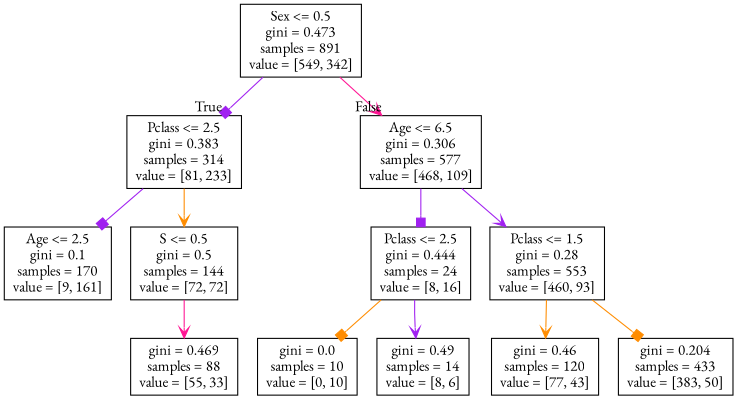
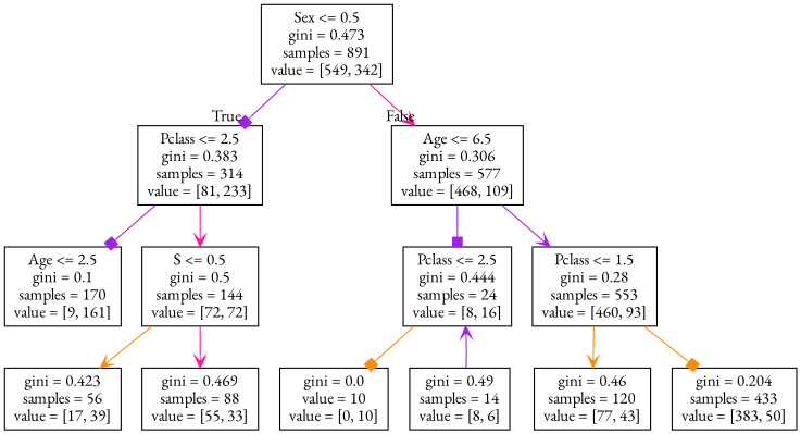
  digraph {
    fontname="EB Garamond"
    node [fontname="EB Garamond" shape=box]
    edge [arrowhead=vee color=purple fontname="EB Garamond"]
    n1 [label="Sex <= 0.5\ngini = 0.473\nsamples = 891\nvalue = [549, 342]"]
    n2 [label="Pclass <= 2.5\ngini = 0.383\nsamples = 314\nvalue = [81, 233]"]
    n3 [label="Age <= 6.5\ngini = 0.306\nsamples = 577\nvalue = [468, 109]"]
    n4 [label="Age <= 2.5\ngini = 0.1\nsamples = 170\nvalue = [9, 161]"]
    n5 [label="S <= 0.5\ngini = 0.5\nsamples = 144\nvalue = [72, 72]"]
    n6 [label="Pclass <= 2.5\ngini = 0.444\nsamples = 24\nvalue = [8, 16]"]
    n7 [label="Pclass <= 1.5\ngini = 0.28\nsamples = 553\nvalue = [460, 93]"]
+   n8 [label="gini = 0.423\nsamples = 56\nvalue = [17, 39]"]
    n9 [label="gini = 0.469\nsamples = 88\nvalue = [55, 33]"]
-   n10 [label="gini = 0.0\nsamples = 10\nvalue = [0, 10]"]
+   n10 [label="gini = 0.0\nvalue = 10\nvalue = [0, 10]"]
    n11 [label="gini = 0.49\nsamples = 14\nvalue = [8, 6]"]
    n12 [label="gini = 0.46\nsamples = 120\nvalue = [77, 43]"]
    n13 [label="gini = 0.204\nsamples = 433\nvalue = [383, 50]"]
    n1 -> n2 [arrowhead=box headlabel=True labelangle=45 labeldistance=2.5]
    n1 -> n3 [color=deeppink headlabel=False labelangle=-45 labeldistance=2.5]
    n2 -> n4 [arrowhead=box]
-   n2 -> n5 [color=darkorange]
+   n2 -> n5 [color=deeppink]
    n3 -> n6 [arrowhead=box]
    n3 -> n7
+   n5 -> n8 [color=darkorange]
    n5 -> n9 [color=deeppink]
    n6 -> n10 [arrowhead=box color=darkorange]
-   n6 -> n11
+   n11 -> n6
    n7 -> n12 [color=darkorange]
    n7 -> n13 [arrowhead=box color=darkorange]
  }
